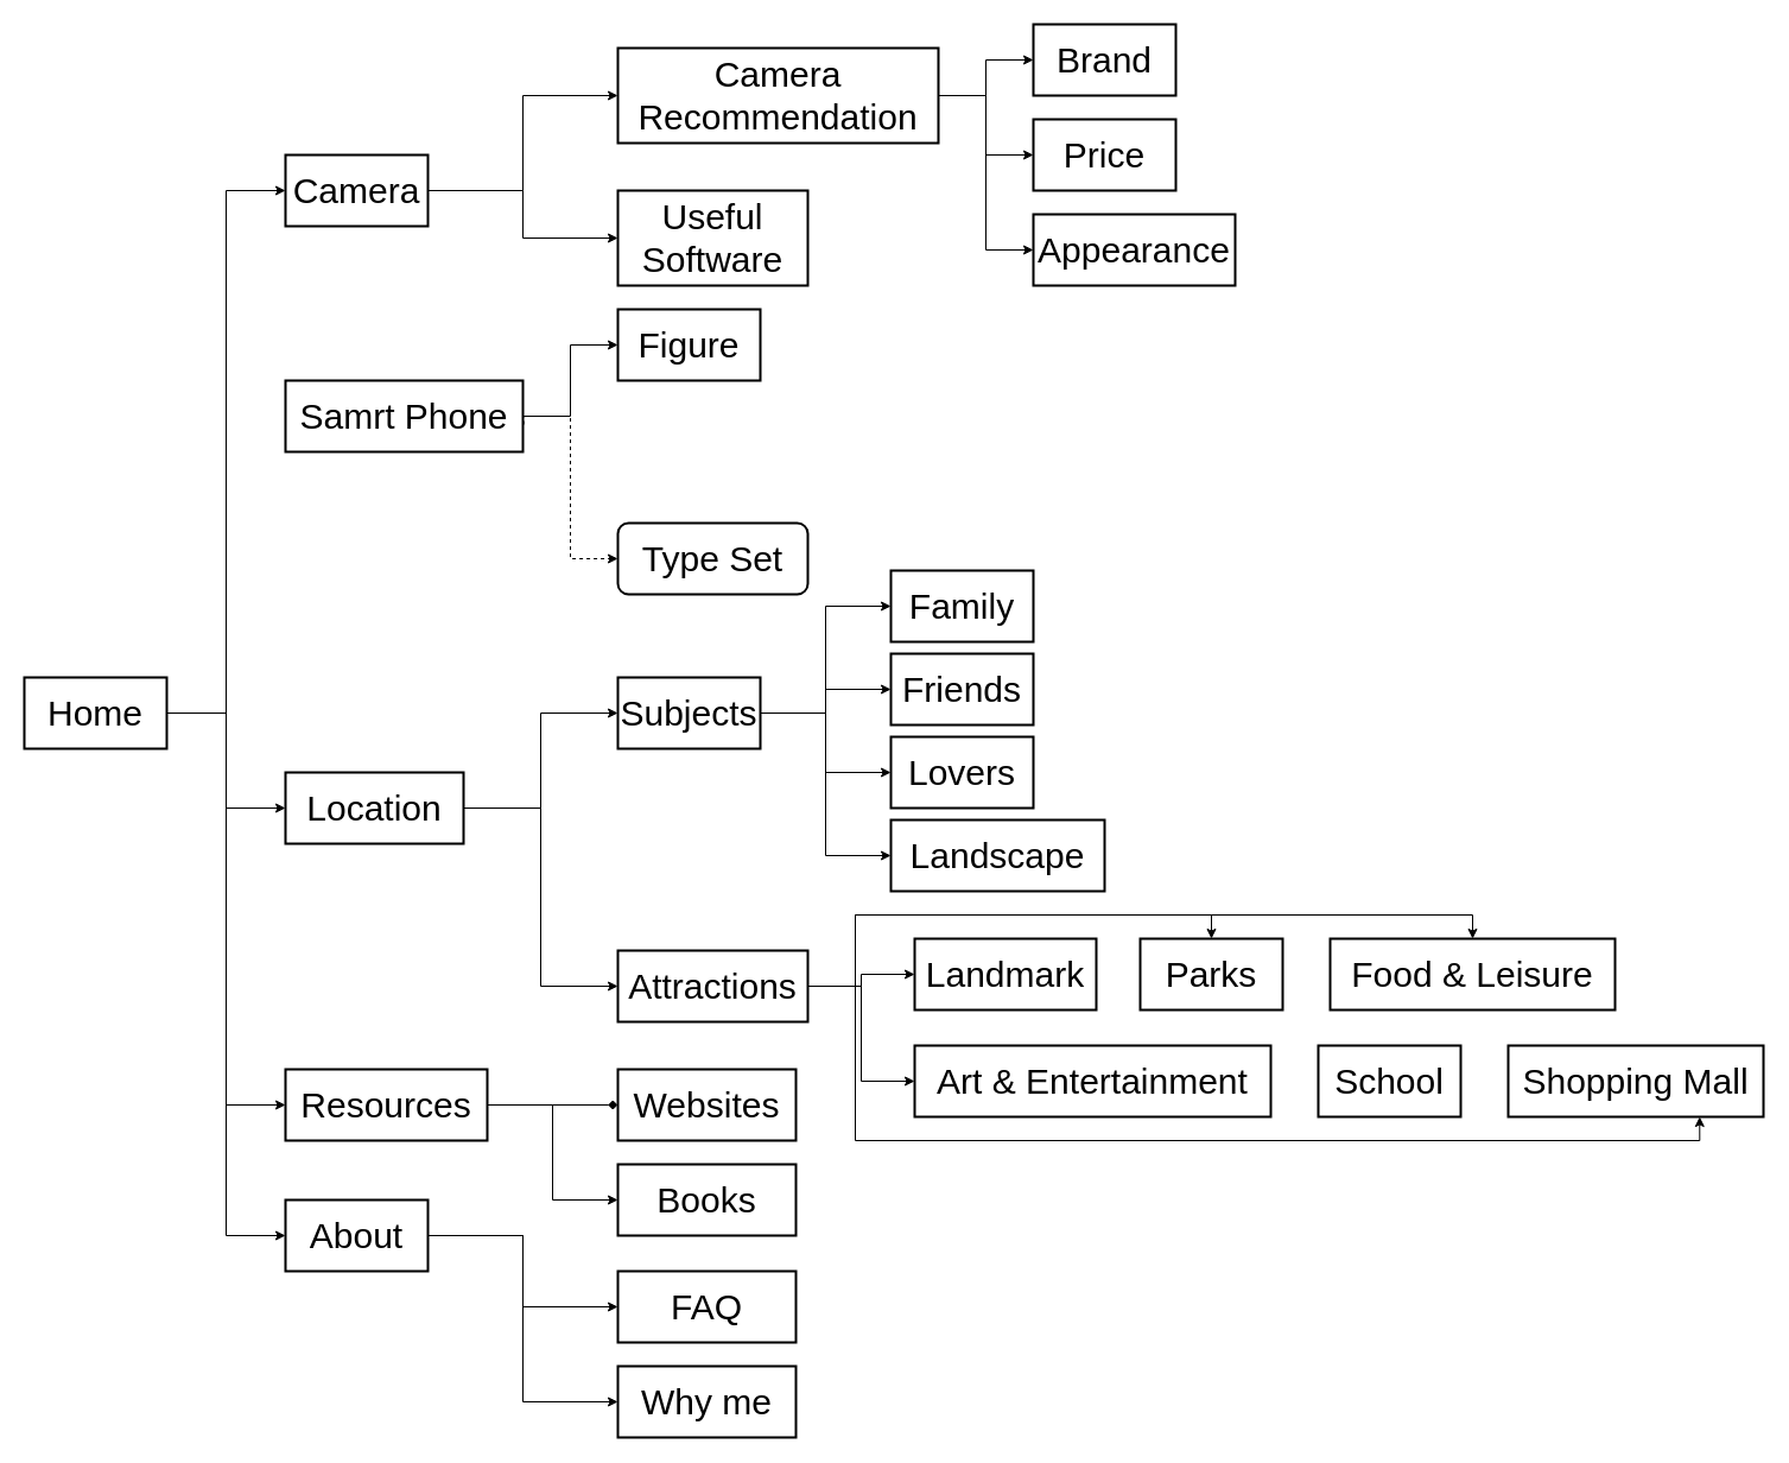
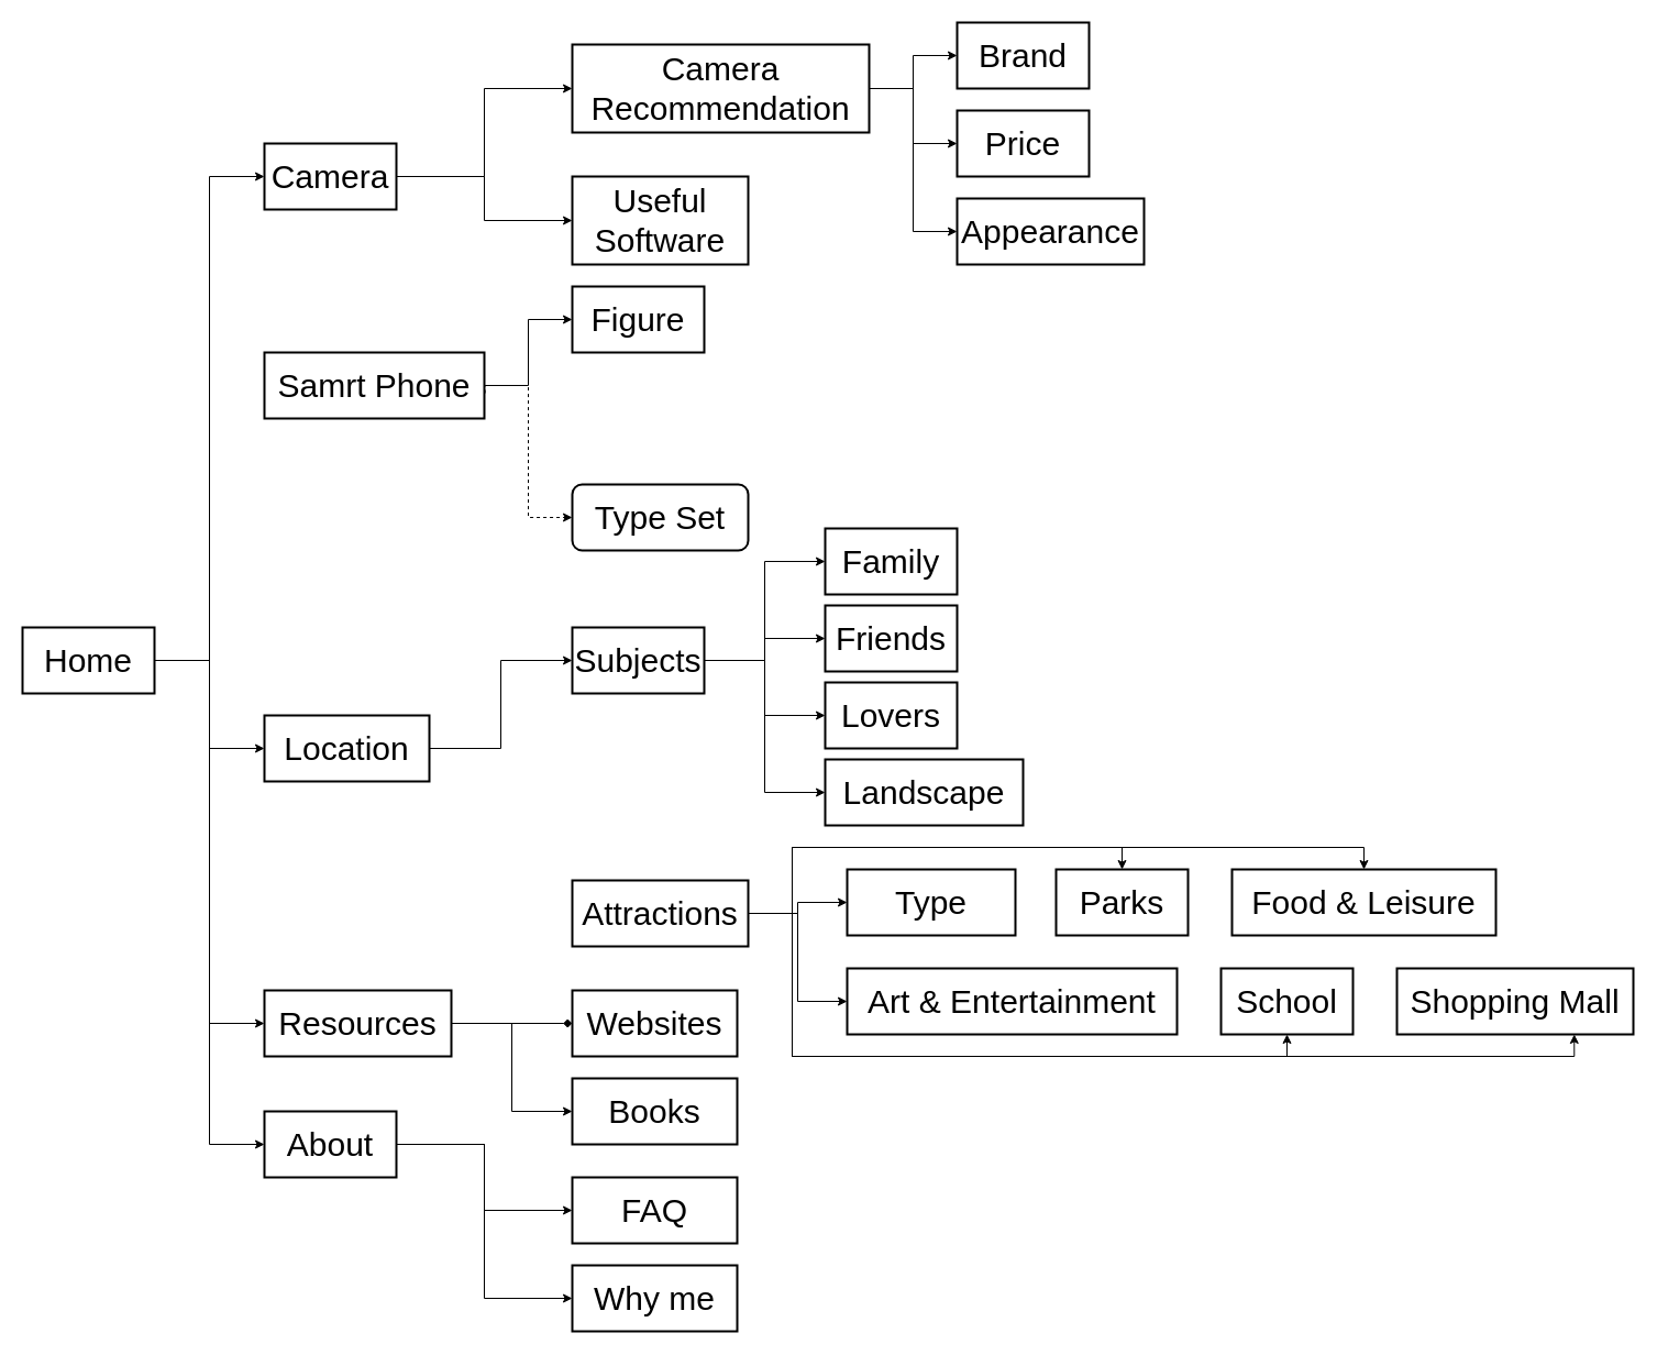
  <mxCell id="0" />
  <mxCell id="1" parent="0" />
  <mxCell id="2" value="" style="edgeStyle=orthogonalEdgeStyle;rounded=0;orthogonalLoop=1;jettySize=auto;html=1;fontSize=30;entryX=0;entryY=0.5;entryDx=0;entryDy=0;exitX=1;exitY=0.5;exitDx=0;exitDy=0;" edge="1" parent="1" source="6" target="8"><mxGeometry relative="1" as="geometry" /></mxCell>
  <mxCell id="3" style="edgeStyle=orthogonalEdgeStyle;rounded=0;orthogonalLoop=1;jettySize=auto;html=1;exitX=1;exitY=0.5;exitDx=0;exitDy=0;entryX=0;entryY=0.5;entryDx=0;entryDy=0;fontSize=30;" edge="1" parent="1" source="6" target="11"><mxGeometry relative="1" as="geometry" /></mxCell>
  <mxCell id="4" style="edgeStyle=orthogonalEdgeStyle;rounded=0;orthogonalLoop=1;jettySize=auto;html=1;exitX=1;exitY=0.5;exitDx=0;exitDy=0;entryX=0;entryY=0.5;entryDx=0;entryDy=0;fontSize=30;" edge="1" parent="1" source="6" target="13"><mxGeometry relative="1" as="geometry" /></mxCell>
  <mxCell id="5" style="edgeStyle=orthogonalEdgeStyle;rounded=0;orthogonalLoop=1;jettySize=auto;html=1;exitX=1;exitY=0.5;exitDx=0;exitDy=0;entryX=0;entryY=0.5;entryDx=0;entryDy=0;fontSize=30;" edge="1" parent="1" source="6" target="16"><mxGeometry relative="1" as="geometry" /></mxCell>
  <mxCell id="6" value="Home" style="rounded=0;whiteSpace=wrap;html=1;strokeWidth=2;fontSize=30;" vertex="1" parent="1"><mxGeometry x="20" y="570" width="120" height="60" as="geometry" /></mxCell>
  <mxCell id="7" value="" style="edgeStyle=orthogonalEdgeStyle;rounded=0;orthogonalLoop=1;jettySize=auto;html=1;fontSize=30;entryX=0;entryY=0.5;entryDx=0;entryDy=0;" edge="1" parent="1" source="8" target="19"><mxGeometry relative="1" as="geometry" /></mxCell>
  <mxCell id="8" value="Camera" style="rounded=0;whiteSpace=wrap;html=1;strokeWidth=2;fontSize=30;" vertex="1" parent="1"><mxGeometry x="240" y="130" width="120" height="60" as="geometry" /></mxCell>
  <mxCell id="9" value="Samrt Phone" style="rounded=0;whiteSpace=wrap;html=1;strokeWidth=2;fontSize=30;" vertex="1" parent="1"><mxGeometry x="240" y="320" width="200" height="60" as="geometry" /></mxCell>
  <mxCell id="10" value="" style="edgeStyle=orthogonalEdgeStyle;rounded=0;orthogonalLoop=1;jettySize=auto;html=1;fontSize=30;entryX=0;entryY=0.5;entryDx=0;entryDy=0;" edge="1" parent="1" source="11" target="31"><mxGeometry relative="1" as="geometry" /></mxCell>
  <mxCell id="11" value="Location" style="rounded=0;whiteSpace=wrap;html=1;strokeWidth=2;fontSize=30;" vertex="1" parent="1"><mxGeometry x="240" y="650" width="150" height="60" as="geometry" /></mxCell>
  <mxCell id="12" value="" style="edgeStyle=orthogonalEdgeStyle;rounded=0;orthogonalLoop=1;jettySize=auto;html=1;fontSize=30;entryX=0;entryY=0.5;entryDx=0;entryDy=0;endArrow=diamond;" edge="1" parent="1" source="13" target="53"><mxGeometry relative="1" as="geometry" /></mxCell>
  <mxCell id="13" value="Resources" style="rounded=0;whiteSpace=wrap;html=1;strokeWidth=2;fontSize=30;" vertex="1" parent="1"><mxGeometry x="240" y="900" width="170" height="60" as="geometry" /></mxCell>
  <mxCell id="14" style="edgeStyle=orthogonalEdgeStyle;rounded=0;orthogonalLoop=1;jettySize=auto;html=1;exitX=1;exitY=0.5;exitDx=0;exitDy=0;entryX=0;entryY=0.5;entryDx=0;entryDy=0;fontSize=30;" edge="1" parent="1" source="16" target="55"><mxGeometry relative="1" as="geometry" /></mxCell>
  <mxCell id="15" style="edgeStyle=orthogonalEdgeStyle;rounded=0;orthogonalLoop=1;jettySize=auto;html=1;exitX=1;exitY=0.5;exitDx=0;exitDy=0;entryX=0;entryY=0.5;entryDx=0;entryDy=0;fontSize=30;" edge="1" parent="1" source="16" target="56"><mxGeometry relative="1" as="geometry" /></mxCell>
  <mxCell id="16" value="About" style="rounded=0;whiteSpace=wrap;html=1;strokeWidth=2;fontSize=30;" vertex="1" parent="1"><mxGeometry x="240" y="1010" width="120" height="60" as="geometry" /></mxCell>
  <mxCell id="17" value="" style="edgeStyle=orthogonalEdgeStyle;rounded=0;orthogonalLoop=1;jettySize=auto;html=1;fontSize=30;" edge="1" parent="1" source="18" target="21"><mxGeometry relative="1" as="geometry" /></mxCell>
  <mxCell id="18" value="Camera Recommendation" style="rounded=0;whiteSpace=wrap;html=1;strokeWidth=2;fontSize=30;" vertex="1" parent="1"><mxGeometry x="520" y="40" width="270" height="80" as="geometry" /></mxCell>
  <mxCell id="19" value="Useful&lt;br&gt;Software" style="rounded=0;whiteSpace=wrap;html=1;strokeWidth=2;fontSize=30;" vertex="1" parent="1"><mxGeometry x="520" y="160" width="160" height="80" as="geometry" /></mxCell>
  <mxCell id="20" value="Brand" style="rounded=0;whiteSpace=wrap;html=1;strokeWidth=2;fontSize=30;" vertex="1" parent="1"><mxGeometry x="870" y="20" width="120" height="60" as="geometry" /></mxCell>
  <mxCell id="21" value="Price" style="rounded=0;whiteSpace=wrap;html=1;strokeWidth=2;fontSize=30;" vertex="1" parent="1"><mxGeometry x="870" y="100" width="120" height="60" as="geometry" /></mxCell>
  <mxCell id="22" value="Appearance" style="rounded=0;whiteSpace=wrap;html=1;strokeWidth=2;fontSize=30;" vertex="1" parent="1"><mxGeometry x="870" y="180" width="170" height="60" as="geometry" /></mxCell>
  <mxCell id="23" value="Figure" style="rounded=0;whiteSpace=wrap;html=1;strokeWidth=2;fontSize=30;" vertex="1" parent="1"><mxGeometry x="520" y="260" width="120" height="60" as="geometry" /></mxCell>
  <mxCell id="24" value="Type Set" style="whiteSpace=wrap;html=1;strokeWidth=2;fontSize=30;rounded=1;" vertex="1" parent="1"><mxGeometry x="520" y="440" width="160" height="60" as="geometry" /></mxCell>
  <mxCell id="25" value="" style="edgeStyle=orthogonalEdgeStyle;rounded=0;orthogonalLoop=1;jettySize=auto;html=1;fontSize=30;entryX=0;entryY=0.5;entryDx=0;entryDy=0;" edge="1" parent="1" target="18"><mxGeometry relative="1" as="geometry"><mxPoint x="370" y="160" as="sourcePoint" /><mxPoint x="510" y="250" as="targetPoint" /><Array as="points"><mxPoint x="440" y="160" /><mxPoint x="440" y="80" /></Array></mxGeometry></mxCell>
  <mxCell id="26" value="" style="edgeStyle=orthogonalEdgeStyle;rounded=0;orthogonalLoop=1;jettySize=auto;html=1;fontSize=30;entryX=0;entryY=0.5;entryDx=0;entryDy=0;exitX=1;exitY=0.5;exitDx=0;exitDy=0;" edge="1" parent="1" source="18" target="20"><mxGeometry relative="1" as="geometry"><mxPoint x="780" y="90" as="sourcePoint" /><mxPoint x="880" y="140" as="targetPoint" /><Array as="points"><mxPoint x="830" y="80" /><mxPoint x="830" y="50" /></Array></mxGeometry></mxCell>
  <mxCell id="27" value="" style="edgeStyle=orthogonalEdgeStyle;rounded=0;orthogonalLoop=1;jettySize=auto;html=1;fontSize=30;entryX=0;entryY=0.5;entryDx=0;entryDy=0;exitX=1;exitY=0.5;exitDx=0;exitDy=0;" edge="1" parent="1" source="18" target="22"><mxGeometry relative="1" as="geometry"><mxPoint x="780" y="90" as="sourcePoint" /><mxPoint x="880" y="140" as="targetPoint" /><Array as="points"><mxPoint x="830" y="80" /><mxPoint x="830" y="210" /></Array></mxGeometry></mxCell>
  <mxCell id="28" value="" style="edgeStyle=orthogonalEdgeStyle;rounded=0;orthogonalLoop=1;jettySize=auto;html=1;fontSize=30;entryX=0;entryY=0.5;entryDx=0;entryDy=0;" edge="1" parent="1" target="23"><mxGeometry relative="1" as="geometry"><mxPoint x="441" y="350" as="sourcePoint" /><mxPoint x="530" y="390" as="targetPoint" /><Array as="points"><mxPoint x="441" y="350" /><mxPoint x="480" y="350" /><mxPoint x="480" y="290" /></Array></mxGeometry></mxCell>
  <mxCell id="29" value="" style="edgeStyle=orthogonalEdgeStyle;rounded=0;orthogonalLoop=1;jettySize=auto;html=1;fontSize=30;entryX=0;entryY=0.5;entryDx=0;entryDy=0;exitX=1.003;exitY=0.617;exitDx=0;exitDy=0;exitPerimeter=0;dashed=1;" edge="1" parent="1" source="9" target="24"><mxGeometry relative="1" as="geometry"><mxPoint x="450" y="360" as="sourcePoint" /><mxPoint x="530" y="390" as="targetPoint" /><Array as="points"><mxPoint x="441" y="350" /><mxPoint x="480" y="350" /><mxPoint x="480" y="470" /></Array></mxGeometry></mxCell>
  <mxCell id="30" value="" style="edgeStyle=orthogonalEdgeStyle;rounded=0;orthogonalLoop=1;jettySize=auto;html=1;fontSize=30;" edge="1" parent="1" source="31" target="36"><mxGeometry relative="1" as="geometry" /></mxCell>
  <mxCell id="31" value="Subjects" style="rounded=0;whiteSpace=wrap;html=1;strokeWidth=2;fontSize=30;" vertex="1" parent="1"><mxGeometry x="520" y="570" width="120" height="60" as="geometry" /></mxCell>
  <mxCell id="32" value="" style="edgeStyle=orthogonalEdgeStyle;rounded=0;orthogonalLoop=1;jettySize=auto;html=1;fontSize=30;entryX=0;entryY=0.5;entryDx=0;entryDy=0;" edge="1" parent="1" source="33" target="41"><mxGeometry relative="1" as="geometry" /></mxCell>
  <mxCell id="33" value="Attractions" style="rounded=0;whiteSpace=wrap;html=1;strokeWidth=2;fontSize=30;" vertex="1" parent="1"><mxGeometry x="520" y="800" width="160" height="60" as="geometry" /></mxCell>
  <mxCell id="34" value="Family" style="rounded=0;whiteSpace=wrap;html=1;strokeWidth=2;fontSize=30;" vertex="1" parent="1"><mxGeometry x="750" y="480" width="120" height="60" as="geometry" /></mxCell>
  <mxCell id="35" value="Friends" style="rounded=0;whiteSpace=wrap;html=1;strokeWidth=2;fontSize=30;" vertex="1" parent="1"><mxGeometry x="750" y="550" width="120" height="60" as="geometry" /></mxCell>
  <mxCell id="36" value="Lovers" style="rounded=0;whiteSpace=wrap;html=1;strokeWidth=2;fontSize=30;" vertex="1" parent="1"><mxGeometry x="750" y="620" width="120" height="60" as="geometry" /></mxCell>
  <mxCell id="37" value="Landscape" style="rounded=0;whiteSpace=wrap;html=1;strokeWidth=2;fontSize=30;" vertex="1" parent="1"><mxGeometry x="750" y="690" width="180" height="60" as="geometry" /></mxCell>
  <mxCell id="38" value="" style="edgeStyle=orthogonalEdgeStyle;rounded=0;orthogonalLoop=1;jettySize=auto;html=1;fontSize=30;exitX=1;exitY=0.5;exitDx=0;exitDy=0;entryX=0;entryY=0.5;entryDx=0;entryDy=0;" edge="1" parent="1" source="31" target="35"><mxGeometry relative="1" as="geometry"><mxPoint x="650" y="610" as="sourcePoint" /><mxPoint x="760" y="660" as="targetPoint" /></mxGeometry></mxCell>
  <mxCell id="39" value="" style="edgeStyle=orthogonalEdgeStyle;rounded=0;orthogonalLoop=1;jettySize=auto;html=1;fontSize=30;exitX=1;exitY=0.5;exitDx=0;exitDy=0;entryX=0;entryY=0.5;entryDx=0;entryDy=0;" edge="1" parent="1" source="31" target="37"><mxGeometry relative="1" as="geometry"><mxPoint x="660" y="620" as="sourcePoint" /><mxPoint x="770" y="670" as="targetPoint" /></mxGeometry></mxCell>
  <mxCell id="40" value="" style="edgeStyle=orthogonalEdgeStyle;rounded=0;orthogonalLoop=1;jettySize=auto;html=1;fontSize=30;exitX=1;exitY=0.5;exitDx=0;exitDy=0;entryX=0;entryY=0.5;entryDx=0;entryDy=0;" edge="1" parent="1" source="31" target="34"><mxGeometry relative="1" as="geometry"><mxPoint x="670" y="630" as="sourcePoint" /><mxPoint x="780" y="680" as="targetPoint" /></mxGeometry></mxCell>
- <mxCell id="41" value="Landmark" style="rounded=0;whiteSpace=wrap;html=1;strokeWidth=2;fontSize=30;" vertex="1" parent="1"><mxGeometry x="770" y="790" width="153" height="60" as="geometry" /></mxCell>
+ <mxCell id="41" value="Type" style="rounded=0;whiteSpace=wrap;html=1;strokeWidth=2;fontSize=30;" vertex="1" parent="1"><mxGeometry x="770" y="790" width="153" height="60" as="geometry" /></mxCell>
  <mxCell id="42" value="Parks" style="rounded=0;whiteSpace=wrap;html=1;strokeWidth=2;fontSize=30;" vertex="1" parent="1"><mxGeometry x="960" y="790" width="120" height="60" as="geometry" /></mxCell>
  <mxCell id="43" value="Art &amp;amp; Entertainment" style="rounded=0;whiteSpace=wrap;html=1;strokeWidth=2;fontSize=30;" vertex="1" parent="1"><mxGeometry x="770" y="880" width="300" height="60" as="geometry" /></mxCell>
  <mxCell id="44" value="Food &amp;amp; Leisure" style="rounded=0;whiteSpace=wrap;html=1;strokeWidth=2;fontSize=30;" vertex="1" parent="1"><mxGeometry x="1120" y="790" width="240" height="60" as="geometry" /></mxCell>
  <mxCell id="45" value="School" style="rounded=0;whiteSpace=wrap;html=1;strokeWidth=2;fontSize=30;" vertex="1" parent="1"><mxGeometry x="1110" y="880" width="120" height="60" as="geometry" /></mxCell>
  <mxCell id="46" value="Shopping Mall" style="rounded=0;whiteSpace=wrap;html=1;strokeWidth=2;fontSize=30;" vertex="1" parent="1"><mxGeometry x="1270" y="880" width="215" height="60" as="geometry" /></mxCell>
  <mxCell id="47" value="" style="edgeStyle=orthogonalEdgeStyle;rounded=0;orthogonalLoop=1;jettySize=auto;html=1;fontSize=30;entryX=0;entryY=0.5;entryDx=0;entryDy=0;exitX=1;exitY=0.5;exitDx=0;exitDy=0;" edge="1" parent="1" source="33" target="43"><mxGeometry relative="1" as="geometry"><mxPoint x="690" y="840" as="sourcePoint" /><mxPoint x="780" y="830" as="targetPoint" /></mxGeometry></mxCell>
  <mxCell id="48" value="" style="edgeStyle=orthogonalEdgeStyle;rounded=0;orthogonalLoop=1;jettySize=auto;html=1;fontSize=30;entryX=0.5;entryY=0;entryDx=0;entryDy=0;exitX=1;exitY=0.5;exitDx=0;exitDy=0;" edge="1" parent="1" source="33" target="42"><mxGeometry relative="1" as="geometry"><mxPoint x="700" y="850" as="sourcePoint" /><mxPoint x="790" y="840" as="targetPoint" /><Array as="points"><mxPoint x="720" y="830" /><mxPoint x="720" y="770" /><mxPoint x="1020" y="770" /></Array></mxGeometry></mxCell>
  <mxCell id="49" value="" style="edgeStyle=orthogonalEdgeStyle;rounded=0;orthogonalLoop=1;jettySize=auto;html=1;fontSize=30;entryX=0.5;entryY=0;entryDx=0;entryDy=0;exitX=1;exitY=0.5;exitDx=0;exitDy=0;" edge="1" parent="1" source="33" target="44"><mxGeometry relative="1" as="geometry"><mxPoint x="710" y="860" as="sourcePoint" /><mxPoint x="800" y="850" as="targetPoint" /><Array as="points"><mxPoint x="720" y="830" /><mxPoint x="720" y="770" /><mxPoint x="1240" y="770" /></Array></mxGeometry></mxCell>
+ <mxCell id="50" value="" style="edgeStyle=orthogonalEdgeStyle;rounded=0;orthogonalLoop=1;jettySize=auto;html=1;fontSize=30;entryX=0.5;entryY=1;entryDx=0;entryDy=0;exitX=1;exitY=0.5;exitDx=0;exitDy=0;" edge="1" parent="1" source="33" target="45"><mxGeometry relative="1" as="geometry"><mxPoint x="720" y="870" as="sourcePoint" /><mxPoint x="810" y="860" as="targetPoint" /><Array as="points"><mxPoint x="720" y="830" /><mxPoint x="720" y="960" /><mxPoint x="1170" y="960" /></Array></mxGeometry></mxCell>
  <mxCell id="51" value="" style="edgeStyle=orthogonalEdgeStyle;rounded=0;orthogonalLoop=1;jettySize=auto;html=1;fontSize=30;entryX=0.75;entryY=1;entryDx=0;entryDy=0;exitX=1;exitY=0.5;exitDx=0;exitDy=0;" edge="1" parent="1" source="33" target="46"><mxGeometry relative="1" as="geometry"><mxPoint x="730" y="880" as="sourcePoint" /><mxPoint x="820" y="870" as="targetPoint" /><Array as="points"><mxPoint x="720" y="830" /><mxPoint x="720" y="960" /><mxPoint x="1431" y="960" /></Array></mxGeometry></mxCell>
- <mxCell id="52" value="" style="edgeStyle=orthogonalEdgeStyle;rounded=0;orthogonalLoop=1;jettySize=auto;html=1;fontSize=30;entryX=0;entryY=0.5;entryDx=0;entryDy=0;exitX=1;exitY=0.5;exitDx=0;exitDy=0;" edge="1" parent="1" source="11" target="33"><mxGeometry relative="1" as="geometry"><mxPoint x="740" y="890" as="sourcePoint" /><mxPoint x="830" y="880" as="targetPoint" /></mxGeometry></mxCell>
  <mxCell id="53" value="Websites" style="rounded=0;whiteSpace=wrap;html=1;strokeWidth=2;fontSize=30;" vertex="1" parent="1"><mxGeometry x="520" y="900" width="150" height="60" as="geometry" /></mxCell>
  <mxCell id="54" value="Books" style="rounded=0;whiteSpace=wrap;html=1;strokeWidth=2;fontSize=30;" vertex="1" parent="1"><mxGeometry x="520" y="980" width="150" height="60" as="geometry" /></mxCell>
  <mxCell id="55" value="FAQ" style="rounded=0;whiteSpace=wrap;html=1;strokeWidth=2;fontSize=30;" vertex="1" parent="1"><mxGeometry x="520" y="1070" width="150" height="60" as="geometry" /></mxCell>
  <mxCell id="56" value="Why me" style="rounded=0;whiteSpace=wrap;html=1;strokeWidth=2;fontSize=30;" vertex="1" parent="1"><mxGeometry x="520" y="1150" width="150" height="60" as="geometry" /></mxCell>
  <mxCell id="57" value="" style="edgeStyle=orthogonalEdgeStyle;rounded=0;orthogonalLoop=1;jettySize=auto;html=1;fontSize=30;entryX=0;entryY=0.5;entryDx=0;entryDy=0;exitX=1;exitY=0.5;exitDx=0;exitDy=0;" edge="1" parent="1" source="13" target="54"><mxGeometry relative="1" as="geometry"><mxPoint x="420" y="940" as="sourcePoint" /><mxPoint x="530" y="940" as="targetPoint" /></mxGeometry></mxCell>
